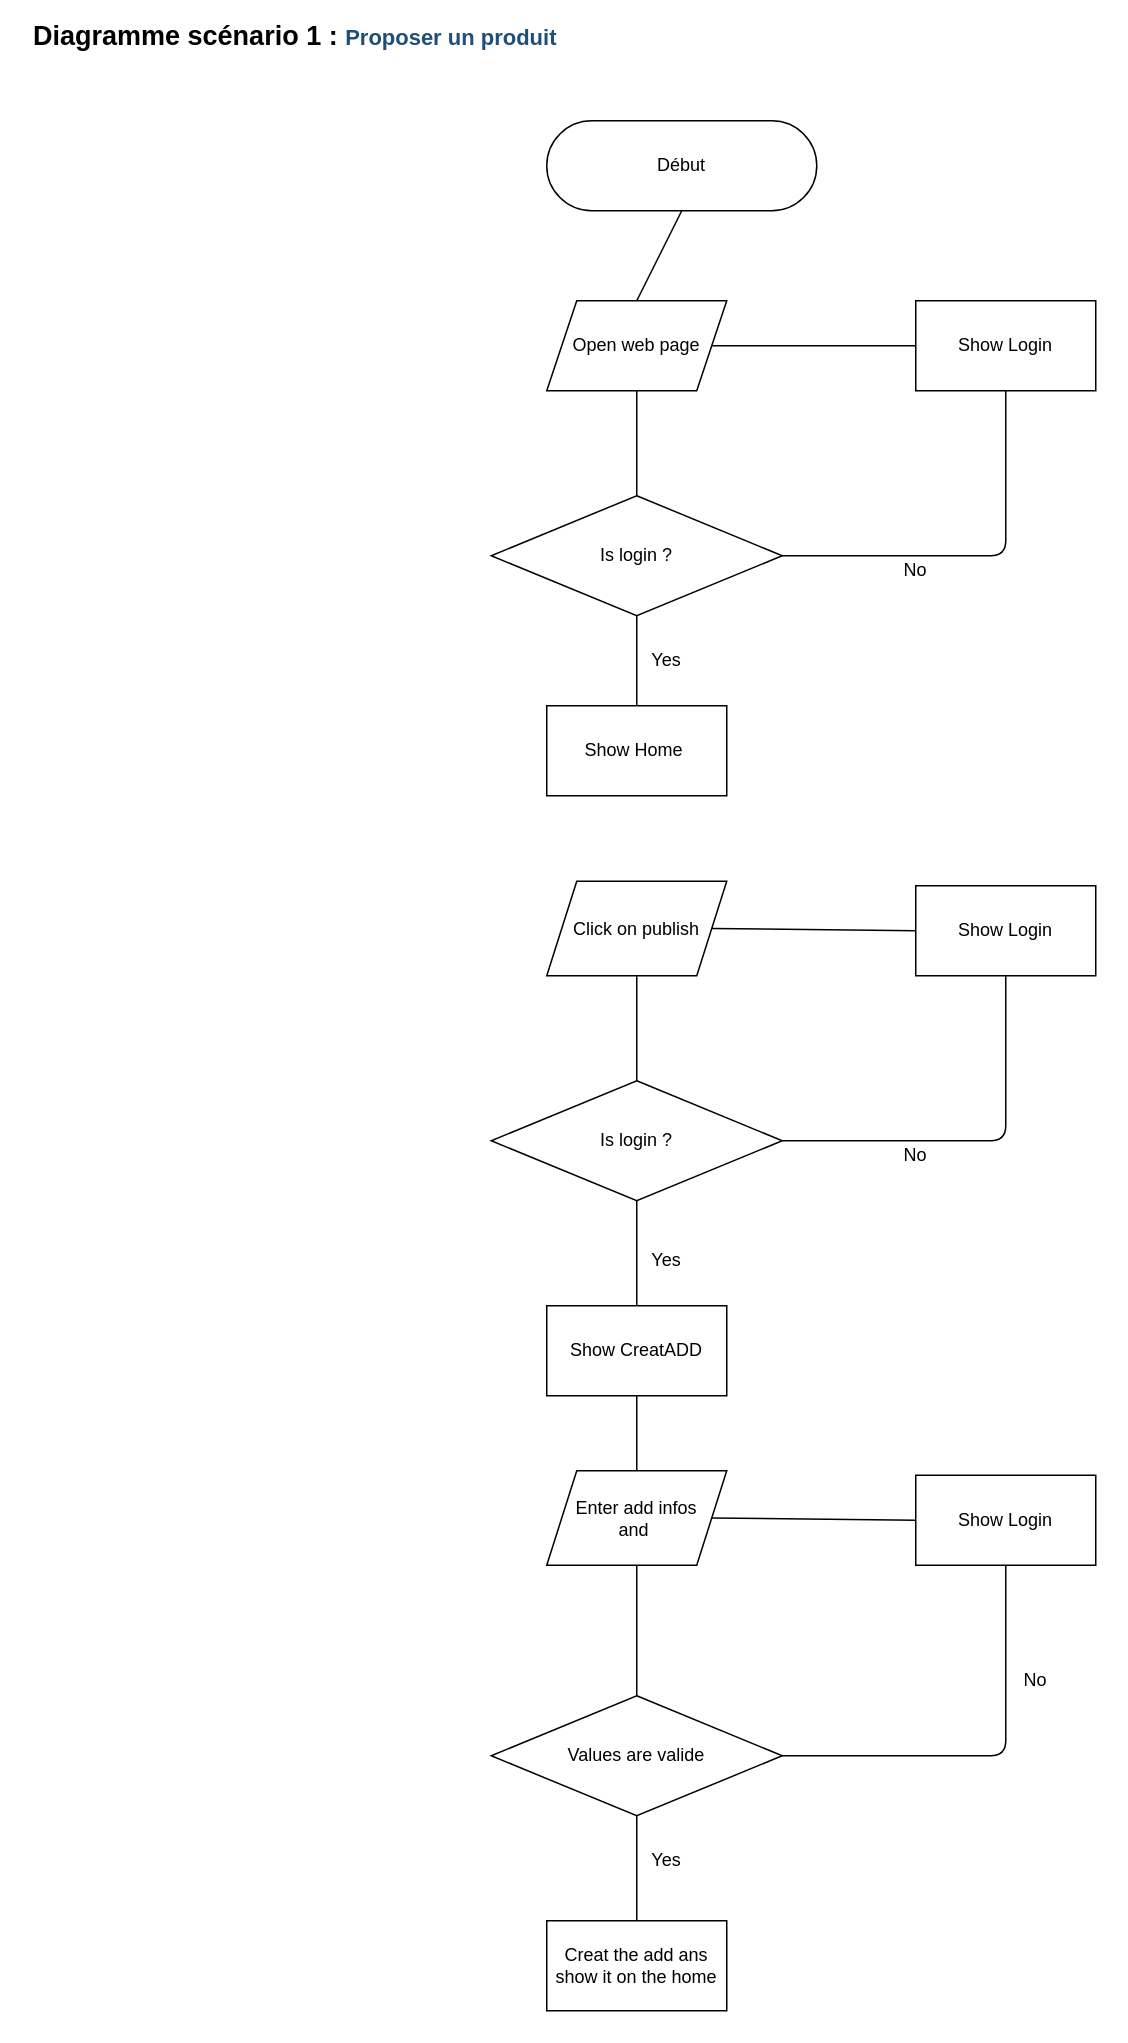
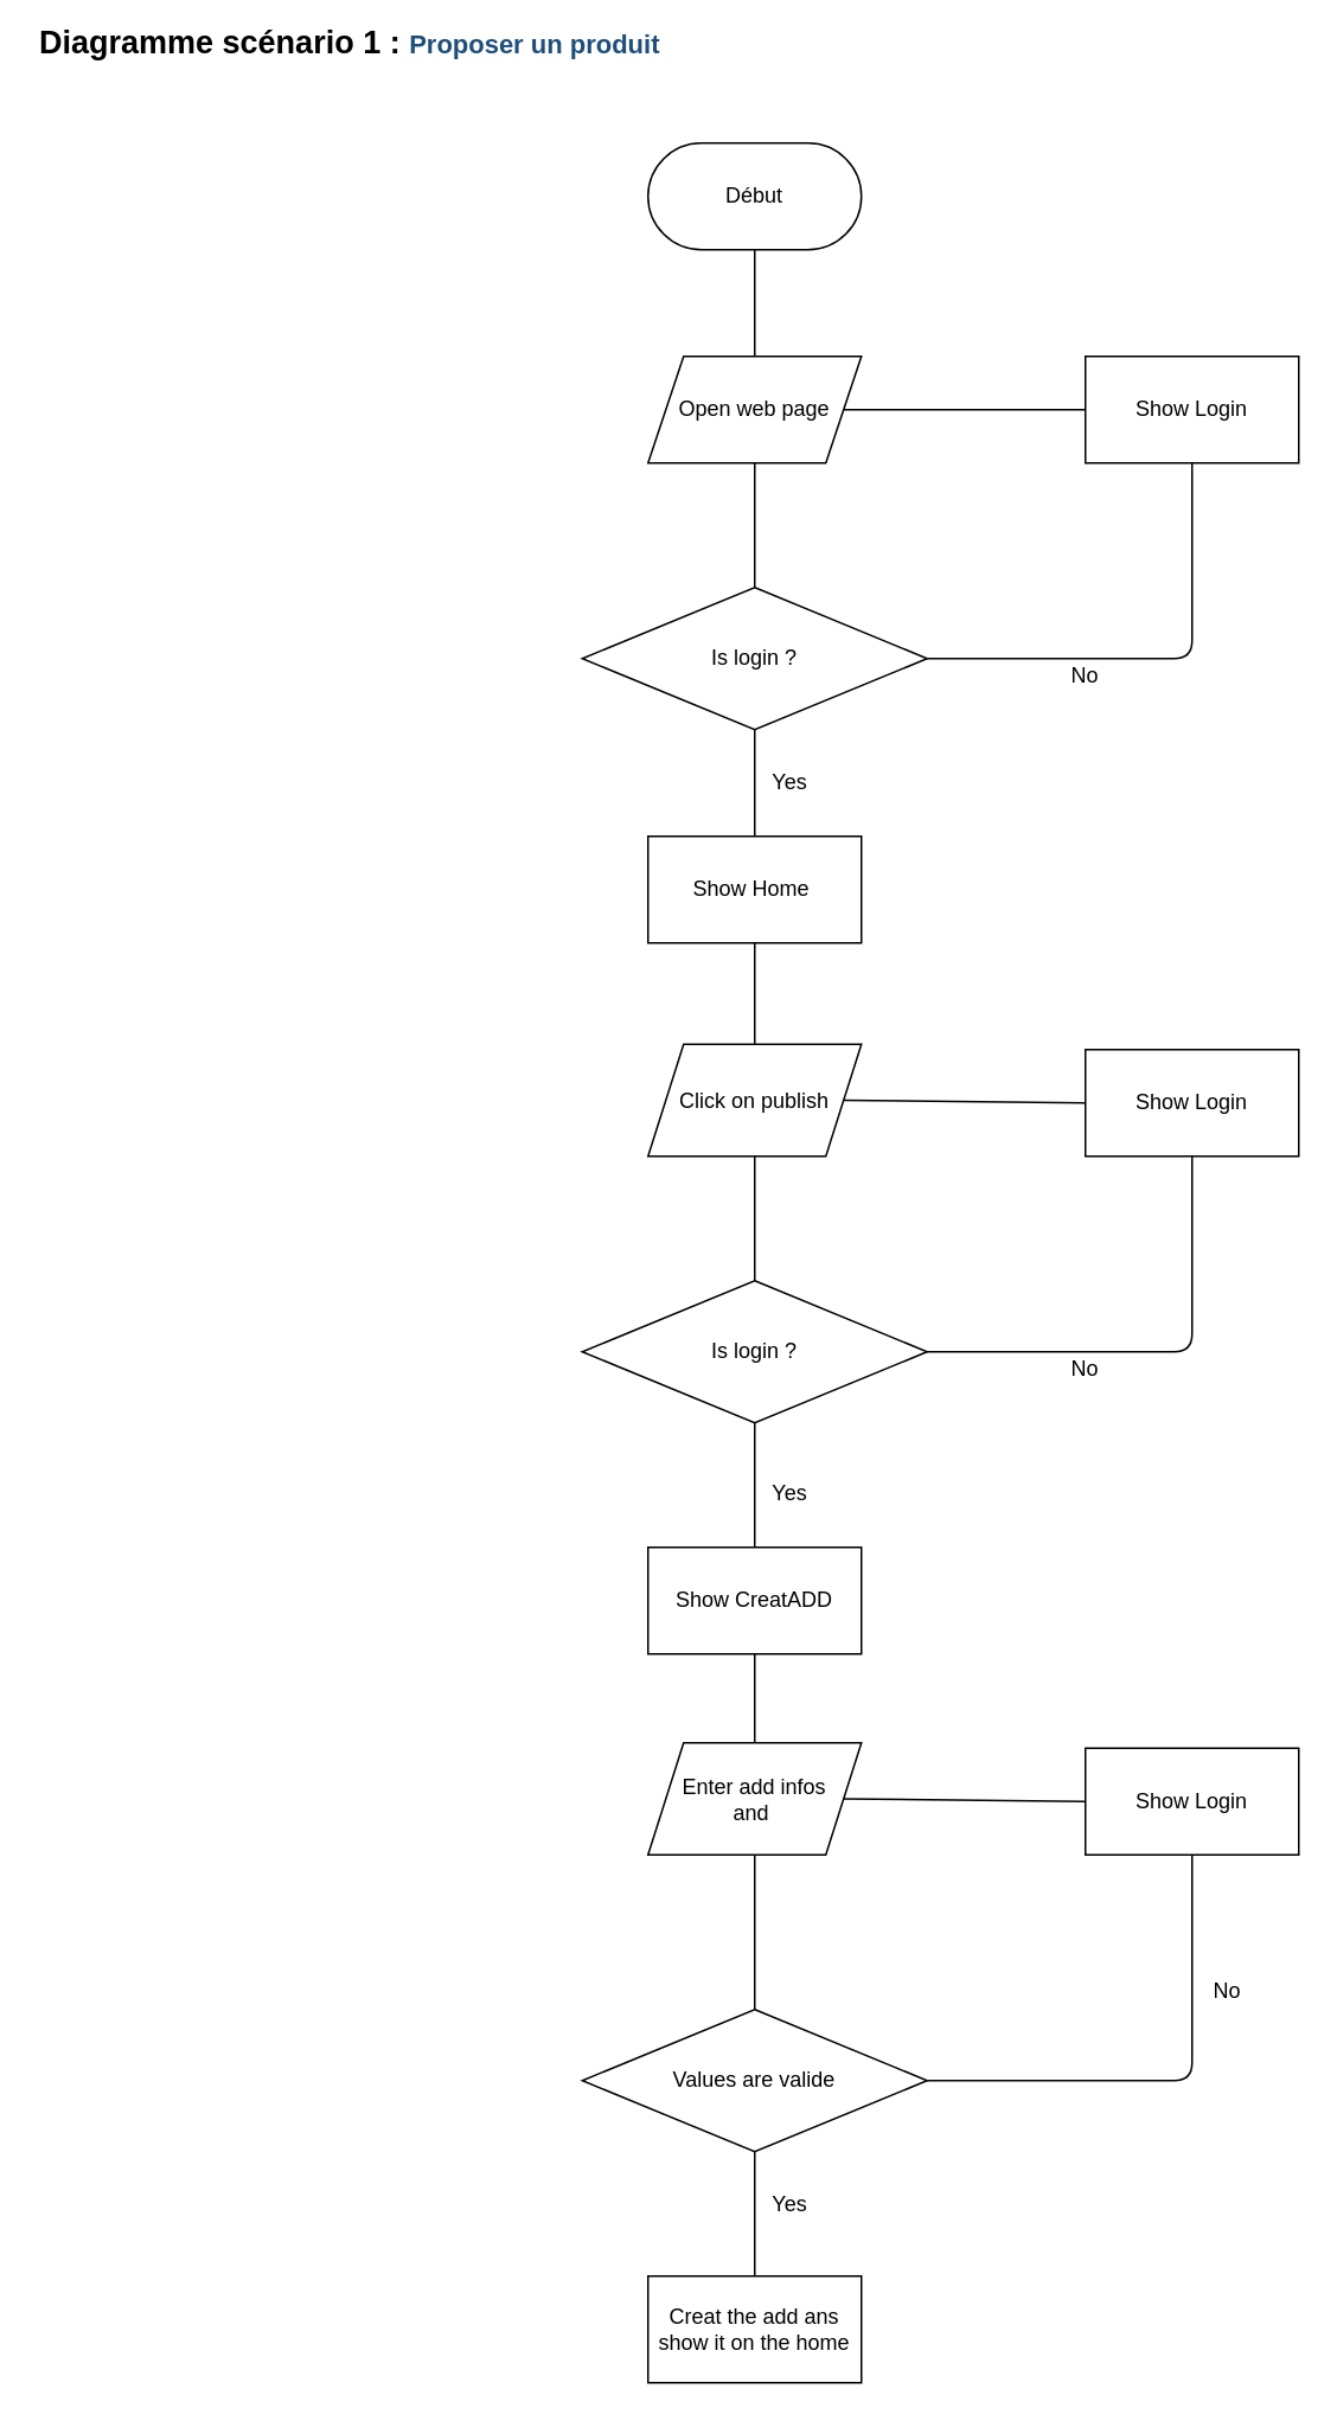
  <mxCell id="0" />
  <mxCell id="1" parent="0" />
  <mxCell id="2" value="&lt;font&gt;&lt;span style=&quot;font-size: 18px&quot;&gt;&lt;b&gt;Diagramme&lt;/b&gt;&lt;/span&gt;&lt;b style=&quot;font-size: 18px&quot;&gt;&amp;nbsp;scénario 1 :&amp;nbsp;&lt;/b&gt;&lt;b style=&quot;font-size: 18px&quot;&gt;&lt;span style=&quot;font-size: 11pt ; line-height: 107% ; font-family: &amp;#34;calibri&amp;#34; , sans-serif ; color: rgb(31 , 78 , 121)&quot;&gt;Proposer un produit&lt;/span&gt;&lt;/b&gt;&lt;b style=&quot;font-size: 18px&quot;&gt;&lt;br&gt;&amp;nbsp;&lt;/b&gt;&lt;/font&gt;" style="text;html=1;strokeColor=none;fillColor=none;align=left;verticalAlign=middle;whiteSpace=wrap;rounded=0;" vertex="1" parent="1"><mxGeometry x="20" y="20" width="430" height="30" as="geometry" /></mxCell>
- <mxCell id="3" value="Début" style="rounded=1;whiteSpace=wrap;html=1;arcSize=50;" vertex="1" parent="1"><mxGeometry x="364" y="80" width="180" height="60" as="geometry" /></mxCell>
+ <mxCell id="3" value="Début" style="rounded=1;whiteSpace=wrap;html=1;arcSize=50;" vertex="1" parent="1"><mxGeometry x="364" y="80" width="120" height="60" as="geometry" /></mxCell>
  <mxCell id="4" value="" style="endArrow=none;html=1;exitX=0.5;exitY=1;exitDx=0;exitDy=0;entryX=0.5;entryY=0;entryDx=0;entryDy=0;" edge="1" parent="1" source="3"><mxGeometry width="50" height="50" relative="1" as="geometry"><mxPoint x="650" y="150" as="sourcePoint" /><mxPoint x="424" y="200" as="targetPoint" /></mxGeometry></mxCell>
  <mxCell id="5" value="Open web page" style="shape=parallelogram;perimeter=parallelogramPerimeter;whiteSpace=wrap;html=1;fixedSize=1;" vertex="1" parent="1"><mxGeometry x="364" y="200" width="120" height="60" as="geometry" /></mxCell>
  <mxCell id="6" value="" style="endArrow=none;html=1;entryX=0.5;entryY=1;entryDx=0;entryDy=0;" edge="1" parent="1" target="5"><mxGeometry width="50" height="50" relative="1" as="geometry"><mxPoint x="424" y="330" as="sourcePoint" /><mxPoint x="700" y="340" as="targetPoint" /></mxGeometry></mxCell>
  <mxCell id="7" value="Is login ?" style="rhombus;whiteSpace=wrap;html=1;" vertex="1" parent="1"><mxGeometry x="327" y="330" width="194" height="80" as="geometry" /></mxCell>
  <mxCell id="8" value="" style="endArrow=none;html=1;exitX=1;exitY=0.5;exitDx=0;exitDy=0;entryX=0.5;entryY=1;entryDx=0;entryDy=0;" edge="1" parent="1" source="7" target="10"><mxGeometry width="50" height="50" relative="1" as="geometry"><mxPoint x="650" y="390" as="sourcePoint" /><mxPoint x="780" y="200" as="targetPoint" /><Array as="points"><mxPoint x="670" y="370" /><mxPoint x="670" y="270" /></Array></mxGeometry></mxCell>
  <mxCell id="9" value="No" style="text;html=1;strokeColor=none;fillColor=none;align=center;verticalAlign=middle;whiteSpace=wrap;rounded=0;" vertex="1" parent="1"><mxGeometry x="590" y="370" width="40" height="20" as="geometry" /></mxCell>
  <mxCell id="10" value="Show Login" style="rounded=0;whiteSpace=wrap;html=1;" vertex="1" parent="1"><mxGeometry x="610" y="200" width="120" height="60" as="geometry" /></mxCell>
  <mxCell id="11" value="" style="endArrow=none;html=1;entryX=0;entryY=0.5;entryDx=0;entryDy=0;exitX=1;exitY=0.5;exitDx=0;exitDy=0;" edge="1" parent="1" source="5" target="10"><mxGeometry width="50" height="50" relative="1" as="geometry"><mxPoint x="650" y="500" as="sourcePoint" /><mxPoint x="700" y="450" as="targetPoint" /></mxGeometry></mxCell>
  <mxCell id="12" value="" style="endArrow=none;html=1;exitX=0.5;exitY=1;exitDx=0;exitDy=0;" edge="1" parent="1" source="7"><mxGeometry width="50" height="50" relative="1" as="geometry"><mxPoint x="650" y="390" as="sourcePoint" /><mxPoint x="424" y="470" as="targetPoint" /></mxGeometry></mxCell>
  <mxCell id="13" value="Show Home&amp;nbsp;" style="rounded=0;whiteSpace=wrap;html=1;" vertex="1" parent="1"><mxGeometry x="364" y="470" width="120" height="60" as="geometry" /></mxCell>
  <mxCell id="14" value="Yes" style="text;html=1;strokeColor=none;fillColor=none;align=center;verticalAlign=middle;whiteSpace=wrap;rounded=0;" vertex="1" parent="1"><mxGeometry x="424" y="430" width="40" height="20" as="geometry" /></mxCell>
  <mxCell id="15" value="Click on publish" style="shape=parallelogram;perimeter=parallelogramPerimeter;whiteSpace=wrap;html=1;fixedSize=1;" vertex="1" parent="1"><mxGeometry x="364" y="587" width="120" height="63" as="geometry" /></mxCell>
+ <mxCell id="16" value="" style="endArrow=none;html=1;exitX=0.5;exitY=1;exitDx=0;exitDy=0;entryX=0.5;entryY=0;entryDx=0;entryDy=0;" edge="1" parent="1" source="13" target="15"><mxGeometry width="50" height="50" relative="1" as="geometry"><mxPoint x="650" y="390" as="sourcePoint" /><mxPoint x="700" y="340" as="targetPoint" /></mxGeometry></mxCell>
  <mxCell id="17" value="" style="endArrow=none;html=1;entryX=0.5;entryY=1;entryDx=0;entryDy=0;" edge="1" parent="1" target="15"><mxGeometry width="50" height="50" relative="1" as="geometry"><mxPoint x="424" y="720" as="sourcePoint" /><mxPoint x="424" y="650" as="targetPoint" /></mxGeometry></mxCell>
  <mxCell id="18" value="Is login ?" style="rhombus;whiteSpace=wrap;html=1;" vertex="1" parent="1"><mxGeometry x="327" y="720" width="194" height="80" as="geometry" /></mxCell>
  <mxCell id="19" value="" style="endArrow=none;html=1;exitX=1;exitY=0.5;exitDx=0;exitDy=0;entryX=0.5;entryY=1;entryDx=0;entryDy=0;" edge="1" parent="1" source="18" target="21"><mxGeometry width="50" height="50" relative="1" as="geometry"><mxPoint x="650" y="780" as="sourcePoint" /><mxPoint x="780" y="590" as="targetPoint" /><Array as="points"><mxPoint x="670" y="760" /><mxPoint x="670" y="660" /></Array></mxGeometry></mxCell>
  <mxCell id="20" value="No" style="text;html=1;strokeColor=none;fillColor=none;align=center;verticalAlign=middle;whiteSpace=wrap;rounded=0;" vertex="1" parent="1"><mxGeometry x="590" y="760" width="40" height="20" as="geometry" /></mxCell>
  <mxCell id="21" value="Show Login" style="rounded=0;whiteSpace=wrap;html=1;" vertex="1" parent="1"><mxGeometry x="610" y="590" width="120" height="60" as="geometry" /></mxCell>
  <mxCell id="22" value="" style="endArrow=none;html=1;entryX=0;entryY=0.5;entryDx=0;entryDy=0;exitX=1;exitY=0.5;exitDx=0;exitDy=0;" edge="1" parent="1" source="15" target="21"><mxGeometry width="50" height="50" relative="1" as="geometry"><mxPoint x="474" y="620" as="sourcePoint" /><mxPoint x="700" y="840" as="targetPoint" /></mxGeometry></mxCell>
  <mxCell id="23" value="" style="endArrow=none;html=1;exitX=0.5;exitY=1;exitDx=0;exitDy=0;" edge="1" parent="1" source="18"><mxGeometry width="50" height="50" relative="1" as="geometry"><mxPoint x="424" y="820" as="sourcePoint" /><mxPoint x="424" y="870" as="targetPoint" /></mxGeometry></mxCell>
  <mxCell id="24" value="Yes" style="text;html=1;strokeColor=none;fillColor=none;align=center;verticalAlign=middle;whiteSpace=wrap;rounded=0;" vertex="1" parent="1"><mxGeometry x="424" y="830" width="40" height="20" as="geometry" /></mxCell>
  <mxCell id="25" value="Show CreatADD" style="rounded=0;whiteSpace=wrap;html=1;" vertex="1" parent="1"><mxGeometry x="364" y="870" width="120" height="60" as="geometry" /></mxCell>
  <mxCell id="26" value="" style="endArrow=none;html=1;entryX=0.5;entryY=1;entryDx=0;entryDy=0;" edge="1" parent="1" target="25"><mxGeometry width="50" height="50" relative="1" as="geometry"><mxPoint x="424" y="980" as="sourcePoint" /><mxPoint x="700" y="810" as="targetPoint" /></mxGeometry></mxCell>
  <mxCell id="27" value="Enter add infos&lt;br&gt;and&amp;nbsp;" style="shape=parallelogram;perimeter=parallelogramPerimeter;whiteSpace=wrap;html=1;fixedSize=1;" vertex="1" parent="1"><mxGeometry x="364" y="980" width="120" height="63" as="geometry" /></mxCell>
  <mxCell id="28" value="" style="endArrow=none;html=1;entryX=0.5;entryY=1;entryDx=0;entryDy=0;exitX=0.5;exitY=0;exitDx=0;exitDy=0;" edge="1" parent="1" target="27" source="29"><mxGeometry width="50" height="50" relative="1" as="geometry"><mxPoint x="424" y="1160" as="sourcePoint" /><mxPoint x="424" y="1063" as="targetPoint" /></mxGeometry></mxCell>
  <mxCell id="29" value="Values are valide" style="rhombus;whiteSpace=wrap;html=1;" vertex="1" parent="1"><mxGeometry x="327" y="1130" width="194" height="80" as="geometry" /></mxCell>
  <mxCell id="30" value="" style="endArrow=none;html=1;exitX=1;exitY=0.5;exitDx=0;exitDy=0;entryX=0.5;entryY=1;entryDx=0;entryDy=0;" edge="1" parent="1" source="29" target="32"><mxGeometry width="50" height="50" relative="1" as="geometry"><mxPoint x="650" y="1220" as="sourcePoint" /><mxPoint x="780" y="1030" as="targetPoint" /><Array as="points"><mxPoint x="670" y="1170" /><mxPoint x="670" y="1100" /></Array></mxGeometry></mxCell>
  <mxCell id="31" value="No" style="text;html=1;strokeColor=none;fillColor=none;align=center;verticalAlign=middle;whiteSpace=wrap;rounded=0;" vertex="1" parent="1"><mxGeometry x="670" y="1110" width="40" height="20" as="geometry" /></mxCell>
  <mxCell id="32" value="Show Login" style="rounded=0;whiteSpace=wrap;html=1;" vertex="1" parent="1"><mxGeometry x="610" y="983" width="120" height="60" as="geometry" /></mxCell>
  <mxCell id="33" value="" style="endArrow=none;html=1;entryX=0;entryY=0.5;entryDx=0;entryDy=0;exitX=1;exitY=0.5;exitDx=0;exitDy=0;" edge="1" parent="1" source="27" target="32"><mxGeometry width="50" height="50" relative="1" as="geometry"><mxPoint x="474" y="1058.5" as="sourcePoint" /><mxPoint x="700" y="1280" as="targetPoint" /></mxGeometry></mxCell>
  <mxCell id="34" value="" style="endArrow=none;html=1;exitX=0.5;exitY=1;exitDx=0;exitDy=0;" edge="1" parent="1" source="29"><mxGeometry width="50" height="50" relative="1" as="geometry"><mxPoint x="424" y="1260" as="sourcePoint" /><mxPoint x="424" y="1280" as="targetPoint" /></mxGeometry></mxCell>
  <mxCell id="35" value="Yes" style="text;html=1;strokeColor=none;fillColor=none;align=center;verticalAlign=middle;whiteSpace=wrap;rounded=0;" vertex="1" parent="1"><mxGeometry x="424" y="1230" width="40" height="20" as="geometry" /></mxCell>
  <mxCell id="36" value="Creat the add ans show it on the home" style="rounded=0;whiteSpace=wrap;html=1;" vertex="1" parent="1"><mxGeometry x="364" y="1280" width="120" height="60" as="geometry" /></mxCell>
